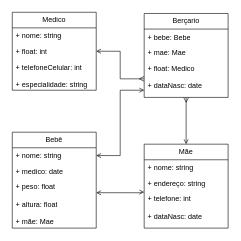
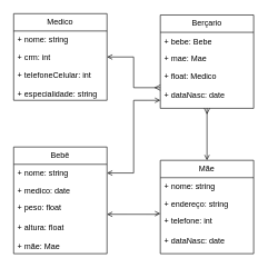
  <mxCell id="0" />
  <mxCell id="1" parent="0" />
  <mxCell id="2" value="Bebê" style="swimlane;fontStyle=0;childLayout=stackLayout;horizontal=1;startSize=26;fillColor=none;horizontalStack=0;resizeParent=1;resizeParentMax=0;resizeLast=0;collapsible=1;marginBottom=0;whiteSpace=wrap;html=1;" vertex="1" parent="1"><mxGeometry x="20" y="220" width="140" height="160" as="geometry" /></mxCell>
  <mxCell id="3" value="+ nome: string" style="text;strokeColor=none;fillColor=none;align=left;verticalAlign=top;spacingLeft=4;spacingRight=4;overflow=hidden;rotatable=0;points=[[0,0.5],[1,0.5]];portConstraint=eastwest;whiteSpace=wrap;html=1;" vertex="1" parent="2"><mxGeometry y="26" width="140" height="26" as="geometry" /></mxCell>
  <mxCell id="4" value="+ medico: date" style="text;strokeColor=none;fillColor=none;align=left;verticalAlign=top;spacingLeft=4;spacingRight=4;overflow=hidden;rotatable=0;points=[[0,0.5],[1,0.5]];portConstraint=eastwest;whiteSpace=wrap;html=1;" vertex="1" parent="2"><mxGeometry y="52" width="140" height="26" as="geometry" /></mxCell>
  <mxCell id="5" value="+ peso: float&lt;br&gt;&lt;br&gt;+ altura: float&lt;br&gt;&lt;br&gt;+ mãe: Mae" style="text;strokeColor=none;fillColor=none;align=left;verticalAlign=top;spacingLeft=4;spacingRight=4;overflow=hidden;rotatable=0;points=[[0,0.5],[1,0.5]];portConstraint=eastwest;whiteSpace=wrap;html=1;" vertex="1" parent="2"><mxGeometry y="78" width="140" height="82" as="geometry" /></mxCell>
  <mxCell id="6" value="Medico" style="swimlane;fontStyle=0;childLayout=stackLayout;horizontal=1;startSize=26;fillColor=none;horizontalStack=0;resizeParent=1;resizeParentMax=0;resizeLast=0;collapsible=1;marginBottom=0;whiteSpace=wrap;html=1;" vertex="1" parent="1"><mxGeometry x="20" y="20" width="140" height="130" as="geometry" /></mxCell>
  <mxCell id="7" value="+ nome: string" style="text;strokeColor=none;fillColor=none;align=left;verticalAlign=top;spacingLeft=4;spacingRight=4;overflow=hidden;rotatable=0;points=[[0,0.5],[1,0.5]];portConstraint=eastwest;whiteSpace=wrap;html=1;" vertex="1" parent="6"><mxGeometry y="26" width="140" height="26" as="geometry" /></mxCell>
- <mxCell id="8" value="+ float: int" style="text;strokeColor=none;fillColor=none;align=left;verticalAlign=top;spacingLeft=4;spacingRight=4;overflow=hidden;rotatable=0;points=[[0,0.5],[1,0.5]];portConstraint=eastwest;whiteSpace=wrap;html=1;" vertex="1" parent="6"><mxGeometry y="52" width="140" height="26" as="geometry" /></mxCell>
+ <mxCell id="8" value="+ crm: int" style="text;strokeColor=none;fillColor=none;align=left;verticalAlign=top;spacingLeft=4;spacingRight=4;overflow=hidden;rotatable=0;points=[[0,0.5],[1,0.5]];portConstraint=eastwest;whiteSpace=wrap;html=1;" vertex="1" parent="6"><mxGeometry y="52" width="140" height="26" as="geometry" /></mxCell>
  <mxCell id="9" value="+ telefoneCelular: int&lt;br&gt;&lt;br&gt;+ especialidade: string" style="text;strokeColor=none;fillColor=none;align=left;verticalAlign=top;spacingLeft=4;spacingRight=4;overflow=hidden;rotatable=0;points=[[0,0.5],[1,0.5]];portConstraint=eastwest;whiteSpace=wrap;html=1;" vertex="1" parent="6"><mxGeometry y="78" width="140" height="52" as="geometry" /></mxCell>
  <mxCell id="10" value="Mãe" style="swimlane;fontStyle=0;childLayout=stackLayout;horizontal=1;startSize=26;fillColor=none;horizontalStack=0;resizeParent=1;resizeParentMax=0;resizeLast=0;collapsible=1;marginBottom=0;whiteSpace=wrap;html=1;" vertex="1" parent="1"><mxGeometry x="240" y="240" width="140" height="140" as="geometry" /></mxCell>
  <mxCell id="11" value="+ nome: string" style="text;strokeColor=none;fillColor=none;align=left;verticalAlign=top;spacingLeft=4;spacingRight=4;overflow=hidden;rotatable=0;points=[[0,0.5],[1,0.5]];portConstraint=eastwest;whiteSpace=wrap;html=1;" vertex="1" parent="10"><mxGeometry y="26" width="140" height="26" as="geometry" /></mxCell>
  <mxCell id="12" value="+ endereço: string" style="text;strokeColor=none;fillColor=none;align=left;verticalAlign=top;spacingLeft=4;spacingRight=4;overflow=hidden;rotatable=0;points=[[0,0.5],[1,0.5]];portConstraint=eastwest;whiteSpace=wrap;html=1;" vertex="1" parent="10"><mxGeometry y="52" width="140" height="26" as="geometry" /></mxCell>
  <mxCell id="13" value="+ telefone: int&lt;br&gt;&lt;br&gt;+ dataNasc: date" style="text;strokeColor=none;fillColor=none;align=left;verticalAlign=top;spacingLeft=4;spacingRight=4;overflow=hidden;rotatable=0;points=[[0,0.5],[1,0.5]];portConstraint=eastwest;whiteSpace=wrap;html=1;" vertex="1" parent="10"><mxGeometry y="78" width="140" height="62" as="geometry" /></mxCell>
  <mxCell id="14" value="" style="edgeStyle=orthogonalEdgeStyle;rounded=0;orthogonalLoop=1;jettySize=auto;html=1;endArrow=open;endFill=0;startArrow=open;startFill=0;exitX=1;exitY=0.28;exitDx=0;exitDy=0;exitPerimeter=0;" edge="1" parent="1" source="5" target="13"><mxGeometry relative="1" as="geometry"><Array as="points"><mxPoint x="235" y="321" /><mxPoint x="235" y="320" /></Array></mxGeometry></mxCell>
  <mxCell id="15" value="" style="edgeStyle=orthogonalEdgeStyle;rounded=0;orthogonalLoop=1;jettySize=auto;html=1;endArrow=open;endFill=0;entryX=0.5;entryY=0;entryDx=0;entryDy=0;startArrow=ERmany;startFill=0;" edge="1" parent="1" source="16" target="10"><mxGeometry relative="1" as="geometry"><mxPoint x="310" y="230" as="targetPoint" /><Array as="points" /></mxGeometry></mxCell>
  <mxCell id="16" value="Berçario" style="swimlane;fontStyle=0;childLayout=stackLayout;horizontal=1;startSize=26;fillColor=none;horizontalStack=0;resizeParent=1;resizeParentMax=0;resizeLast=0;collapsible=1;marginBottom=0;whiteSpace=wrap;html=1;" vertex="1" parent="1"><mxGeometry x="240" y="22" width="140" height="140" as="geometry" /></mxCell>
  <mxCell id="17" value="+ bebe: Bebe" style="text;strokeColor=none;fillColor=none;align=left;verticalAlign=top;spacingLeft=4;spacingRight=4;overflow=hidden;rotatable=0;points=[[0,0.5],[1,0.5]];portConstraint=eastwest;whiteSpace=wrap;html=1;" vertex="1" parent="16"><mxGeometry y="26" width="140" height="26" as="geometry" /></mxCell>
  <mxCell id="18" value="+ mae: Mae" style="text;strokeColor=none;fillColor=none;align=left;verticalAlign=top;spacingLeft=4;spacingRight=4;overflow=hidden;rotatable=0;points=[[0,0.5],[1,0.5]];portConstraint=eastwest;whiteSpace=wrap;html=1;" vertex="1" parent="16"><mxGeometry y="52" width="140" height="26" as="geometry" /></mxCell>
  <mxCell id="19" value="+ float: Medico&lt;br&gt;&lt;br&gt;+ dataNasc: date" style="text;strokeColor=none;fillColor=none;align=left;verticalAlign=top;spacingLeft=4;spacingRight=4;overflow=hidden;rotatable=0;points=[[0,0.5],[1,0.5]];portConstraint=eastwest;whiteSpace=wrap;html=1;" vertex="1" parent="16"><mxGeometry y="78" width="140" height="62" as="geometry" /></mxCell>
  <mxCell id="20" value="" style="edgeStyle=orthogonalEdgeStyle;rounded=0;orthogonalLoop=1;jettySize=auto;html=1;endArrow=ERmany;endFill=0;startArrow=open;startFill=0;" edge="1" parent="1" source="8" target="19"><mxGeometry relative="1" as="geometry" /></mxCell>
  <mxCell id="21" style="edgeStyle=orthogonalEdgeStyle;rounded=0;orthogonalLoop=1;jettySize=auto;html=1;exitX=1;exitY=0.5;exitDx=0;exitDy=0;entryX=0;entryY=0.806;entryDx=0;entryDy=0;entryPerimeter=0;startArrow=open;startFill=0;endArrow=open;endFill=0;" edge="1" parent="1" source="3" target="19"><mxGeometry relative="1" as="geometry" /></mxCell>
